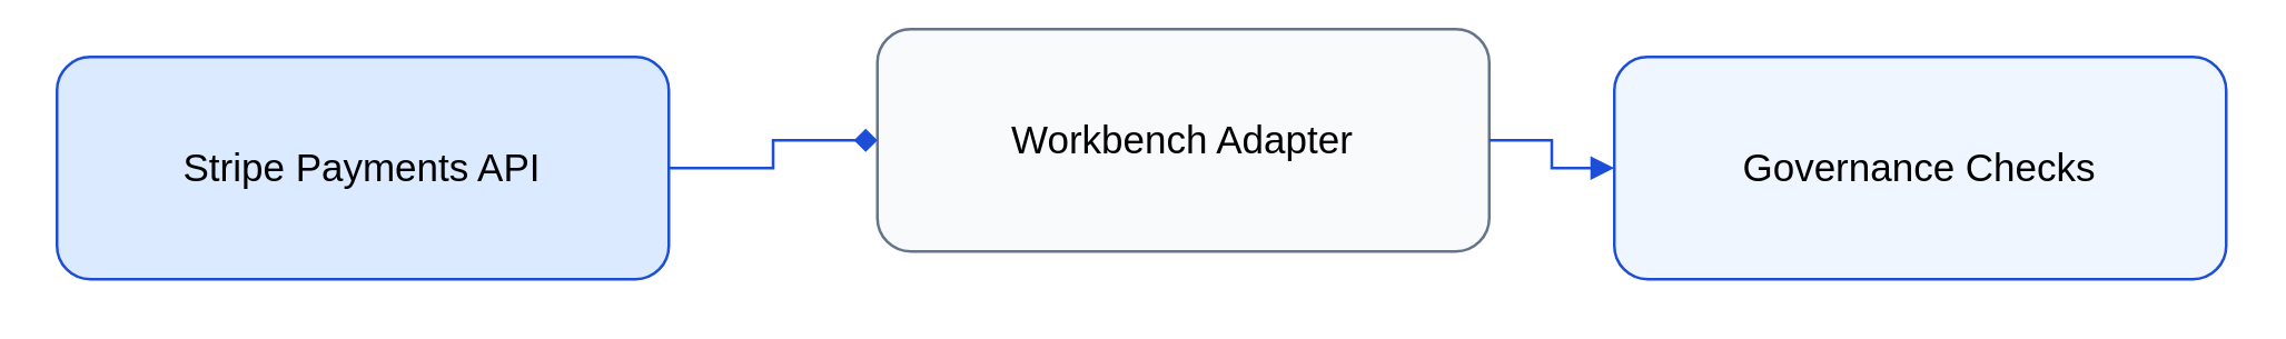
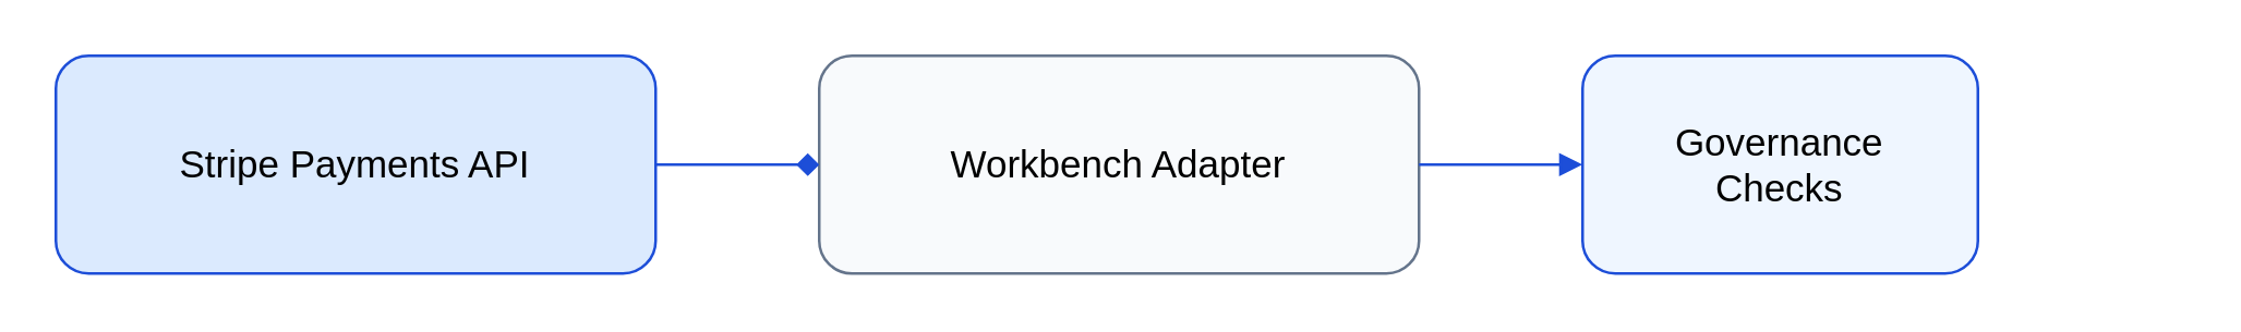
  <mxCell id="0" />
  <mxCell id="1" parent="0" />
  <mxCell id="2" value="Stripe Payments API" style="shape=rectangle;rounded=1;whiteSpace=wrap;fontSize=14;strokeColor=#1D4ED8;fillColor=#DBEAFE;align=center;verticalAlign=middle;spacing=12" vertex="1" parent="1"><mxGeometry x="20" y="20" width="220" height="80" as="geometry" /></mxCell>
- <mxCell id="3" value="Workbench Adapter" style="shape=rectangle;rounded=1;whiteSpace=wrap;fontSize=14;strokeColor=#64748B;fillColor=#F8FAFC;align=center;verticalAlign=middle;spacing=12" vertex="1" parent="1"><mxGeometry x="315" y="10" width="220" height="80" as="geometry" /></mxCell>
- <mxCell id="4" value="Governance Checks" style="shape=rectangle;rounded=1;whiteSpace=wrap;fontSize=14;strokeColor=#1D4ED8;fillColor=#EFF6FF;align=center;verticalAlign=middle;spacing=12" vertex="1" parent="1"><mxGeometry x="580" y="20" width="220" height="80" as="geometry" /></mxCell>
+ <mxCell id="3" value="Workbench Adapter" style="shape=rectangle;rounded=1;whiteSpace=wrap;fontSize=14;strokeColor=#64748B;fillColor=#F8FAFC;align=center;verticalAlign=middle;spacing=12" vertex="1" parent="1"><mxGeometry x="300" y="20" width="220" height="80" as="geometry" /></mxCell>
+ <mxCell id="4" value="Governance Checks" style="shape=rectangle;rounded=1;whiteSpace=wrap;fontSize=14;strokeColor=#1D4ED8;fillColor=#EFF6FF;align=center;verticalAlign=middle;spacing=12" vertex="1" parent="1"><mxGeometry x="580" y="20" width="145" height="80" as="geometry" /></mxCell>
  <mxCell id="5" style="edgeStyle=orthogonalEdgeStyle;rounded=0;jettySize=auto;orthogonalLoop=1;endArrow=diamond;endFill=1;strokeColor=#1D4ED8;" edge="1" parent="1" source="2" target="3"><mxGeometry relative="1" as="geometry" /></mxCell>
  <mxCell id="6" style="edgeStyle=orthogonalEdgeStyle;rounded=0;jettySize=auto;orthogonalLoop=1;endArrow=block;endFill=1;strokeColor=#1D4ED8" edge="1" parent="1" source="3" target="4"><mxGeometry relative="1" as="geometry" /></mxCell>
